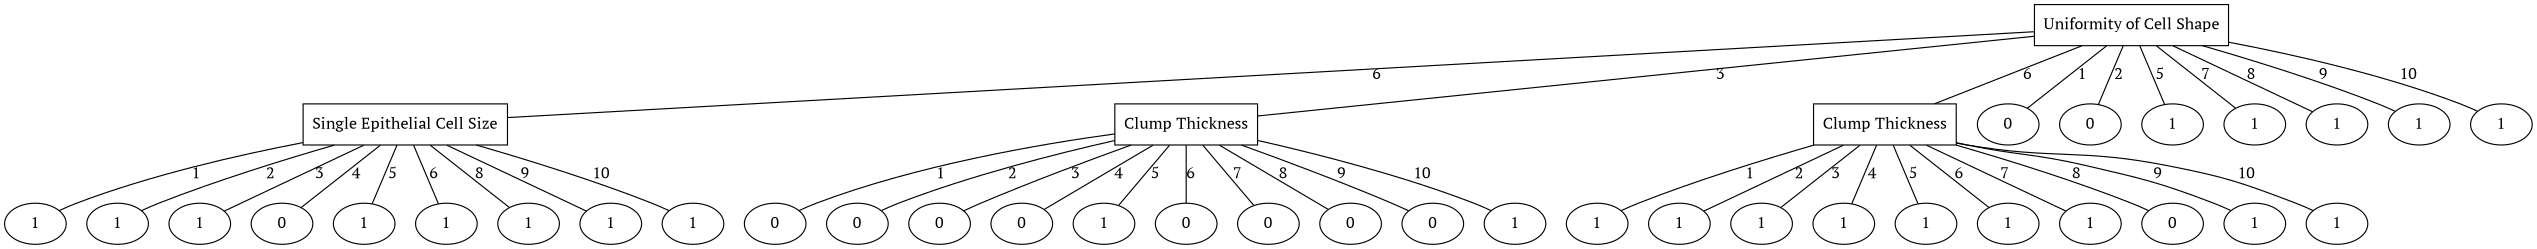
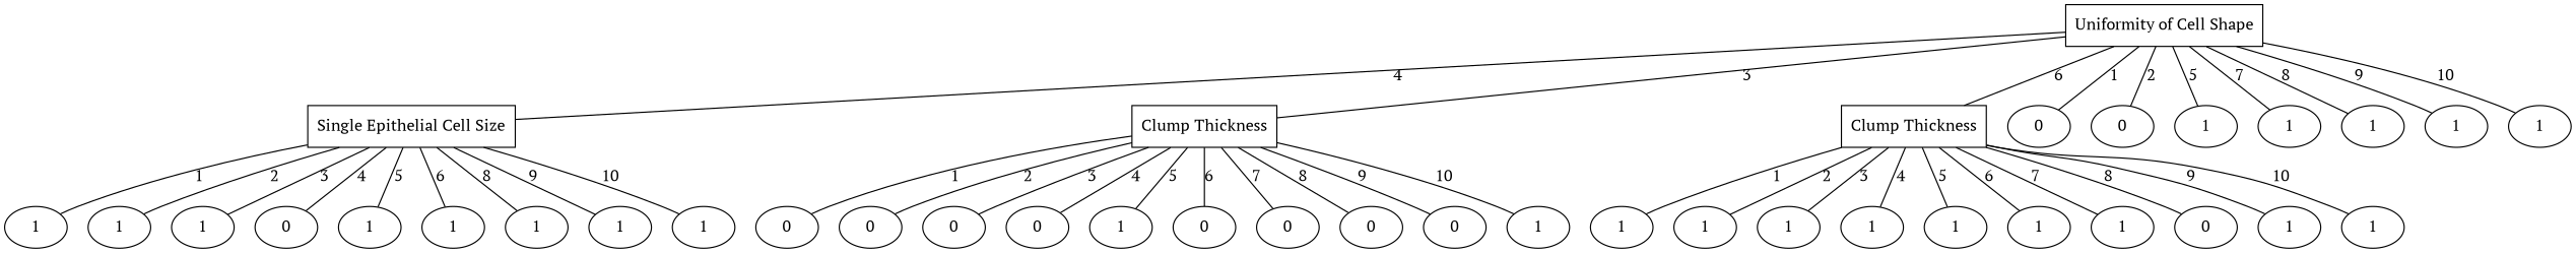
  graph {
    fontname="PT Serif"
    node [fontname="PT Serif"]
    edge [fontname="PT Serif"]
    n1 [label="Uniformity of Cell Shape" shape=box]
    n2 [label="Single Epithelial Cell Size" shape=box]
    n3 [label="Clump Thickness" shape=box]
    n4 [label="Clump Thickness" shape=box]
    n5 [label=0]
    n6 [label=0]
    n7 [label=1]
    n8 [label=1]
    n9 [label=1]
    n10 [label=1]
    n11 [label=1]
    n12 [label=1]
    n13 [label=1]
    n14 [label=1]
    n15 [label=0]
    n16 [label=1]
    n17 [label=1]
    n18 [label=1]
    n19 [label=1]
    n20 [label=1]
    n21 [label=0]
    n22 [label=0]
    n23 [label=0]
    n24 [label=0]
    n25 [label=1]
    n26 [label=0]
    n27 [label=0]
    n28 [label=0]
    n29 [label=0]
    n30 [label=1]
    n31 [label=1]
    n32 [label=1]
    n33 [label=1]
    n34 [label=1]
    n35 [label=1]
    n36 [label=1]
    n37 [label=1]
    n38 [label=0]
    n39 [label=1]
    n40 [label=1]
-   n1 -- n2 [label=6]
+   n1 -- n2 [label=4]
    n1 -- n3 [label=3]
    n1 -- n4 [label=6]
    n1 -- n5 [label=1]
    n1 -- n6 [label=2]
    n1 -- n7 [label=5]
    n1 -- n8 [label=7]
    n1 -- n9 [label=8]
    n1 -- n10 [label=9]
    n1 -- n11 [label=10]
    n2 -- n12 [label=1]
    n2 -- n13 [label=2]
    n2 -- n14 [label=3]
    n2 -- n15 [label=4]
    n2 -- n16 [label=5]
    n2 -- n17 [label=6]
    n2 -- n18 [label=8]
    n2 -- n19 [label=9]
    n2 -- n20 [label=10]
    n3 -- n21 [label=1]
    n3 -- n22 [label=2]
    n3 -- n23 [label=3]
    n3 -- n24 [label=4]
    n3 -- n25 [label=5]
    n3 -- n26 [label=6]
    n3 -- n27 [label=7]
    n3 -- n28 [label=8]
    n3 -- n29 [label=9]
    n3 -- n30 [label=10]
    n4 -- n31 [label=1]
    n4 -- n32 [label=2]
    n4 -- n33 [label=3]
    n4 -- n34 [label=4]
    n4 -- n35 [label=5]
    n4 -- n36 [label=6]
    n4 -- n37 [label=7]
    n4 -- n38 [label=8]
    n4 -- n39 [label=9]
    n4 -- n40 [label=10]
  }
